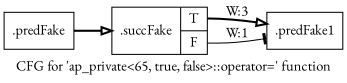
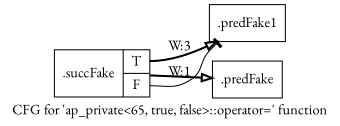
  digraph {
    fontname="EB Garamond"
    label="CFG for 'ap_private\<65, true, false\>::operator=' function"
    rankdir=LR
    node [fontname="EB Garamond" shape=record filename="/mnt/xilinx/Vitis_HLS/2021.2/include/etc/ap_private.h"]
    edge [arrowhead=onormal execusionnum=2 filename="/mnt/xilinx/Vitis_HLS/2021.2/include/etc/ap_private.h" fontname="EB Garamond" style=bold]
    n1 [label="{.predFake}" filename=""]
    n2 [label="{.succFake|{<s0>T|<s1>F}}" linenumber=4716]
    n3 [label="{.predFake1}" linenumber=4717]
-   n1 -> n2
+   n2 -> n1
    n2 -> n3 [label="W:3" tailport=s0]
    n2 -> n3 [arrowhead=tee label="W:1" style=solid tailport=s1 execusionnum="" filename=""]
  }
